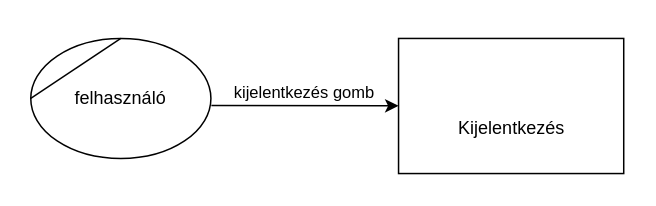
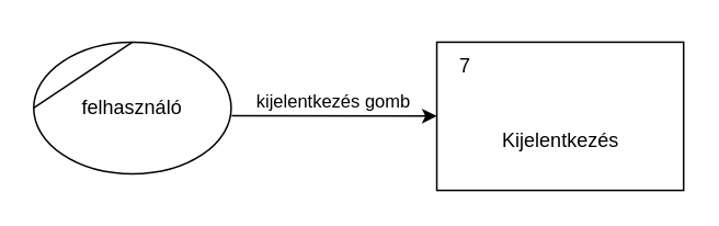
  <mxCell id="0" />
  <mxCell id="1" parent="0" />
  <mxCell id="2" value="felhasználó" style="shape=stencil(tZRtjoMgEIZPw98GJR6gYXfvQe10nZQCAbYft99RNKlW7GajiTGZeeXhnZGBCRka5YCVvGHig5VlwTm9Kb5NYhUc1DElr8qjOmhISojenuGGx9gz0DTgMbaq+GR8T9+0j5C1NYYgaE0YKU86wRQaWsvvCdZv/xhFjvgXiOB7kynLyq+/Y3fVNuBiI79j7OB+db/rgceOi61+3Grg4v9YISmTO9xCHlR9/vb2xxxnzYDW6AK8OfLTeZzO66ynzM5CnqyHBUsn1DqN9UITnWoH/kUY5Iu9PtVUzRY1jx4IGk22K9UioSs+44+uvFxl3bKX1nTZdE12iV8=);whiteSpace=wrap;html=1;" vertex="1" parent="1"><mxGeometry x="20" y="25" width="120" height="80" as="geometry" /></mxCell>
  <mxCell id="3" value="kijelentkezés gomb" style="endArrow=classic;html=1;rounded=0;verticalAlign=bottom;" edge="1" parent="1" target="4"><mxGeometry width="50" height="50" relative="1" as="geometry"><mxPoint x="140.33" y="69.71" as="sourcePoint" /><mxPoint x="260.33" y="69.71" as="targetPoint" /><mxPoint as="offset" /></mxGeometry></mxCell>
  <mxCell id="4" value="Kijelentkezés" style="html=1;dashed=0;whitespace=wrap;shape=mxgraph.dfd.process2;align=center;container=1;collapsible=0;spacingTop=30;" vertex="1" parent="1"><mxGeometry x="265" y="25" width="150" height="90" as="geometry" /></mxCell>
+ <mxCell id="5" value="7" style="text;html=1;strokeColor=none;fillColor=none;align=center;verticalAlign=middle;whiteSpace=wrap;rounded=0;connectable=0;allowArrows=0;editable=1;movable=0;resizable=0;rotatable=0;deletable=0;locked=0;cloneable=0;" vertex="1" parent="4"><mxGeometry width="35" height="30" as="geometry" /></mxCell>
  <mxCell id="6" value="" style="text;strokeColor=none;fillColor=none;align=left;verticalAlign=middle;whiteSpace=wrap;rounded=0;autosize=1;connectable=0;allowArrows=0;movable=0;resizable=0;rotatable=0;deletable=0;cloneable=0;spacingLeft=6;fontStyle=0;html=1;" vertex="1" parent="4"><mxGeometry x="35" y="-5" width="50" height="40" as="geometry" /></mxCell>
